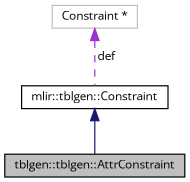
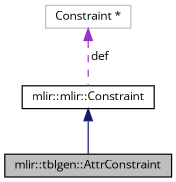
  digraph {
    fontname="Open Sans"
    node [color=black fontname="Open Sans" fontsize=10 shape=record]
    edge [dir=back fontname="Open Sans" fontsize=10 labelfontname=Helvetica labelfontsize=10]
-   n1 [fillcolor=grey75 fontcolor=black height=0.2 label="tblgen::tblgen::AttrConstraint" style=filled width=0.4]
-   n2 [height=0.2 label="mlir::tblgen::Constraint" width=0.4]
+   n1 [fillcolor=grey75 fontcolor=black height=0.2 label="mlir::tblgen::AttrConstraint" style=filled width=0.4]
+   n2 [height=0.2 label="mlir::mlir::Constraint" width=0.4]
    n3 [color=grey75 height=0.2 label="Constraint *" width=0.4]
    n2 -> n1 [color=midnightblue style=solid]
    n3 -> n2 [color=darkorchid3 label=" def" style=dashed]
  }
